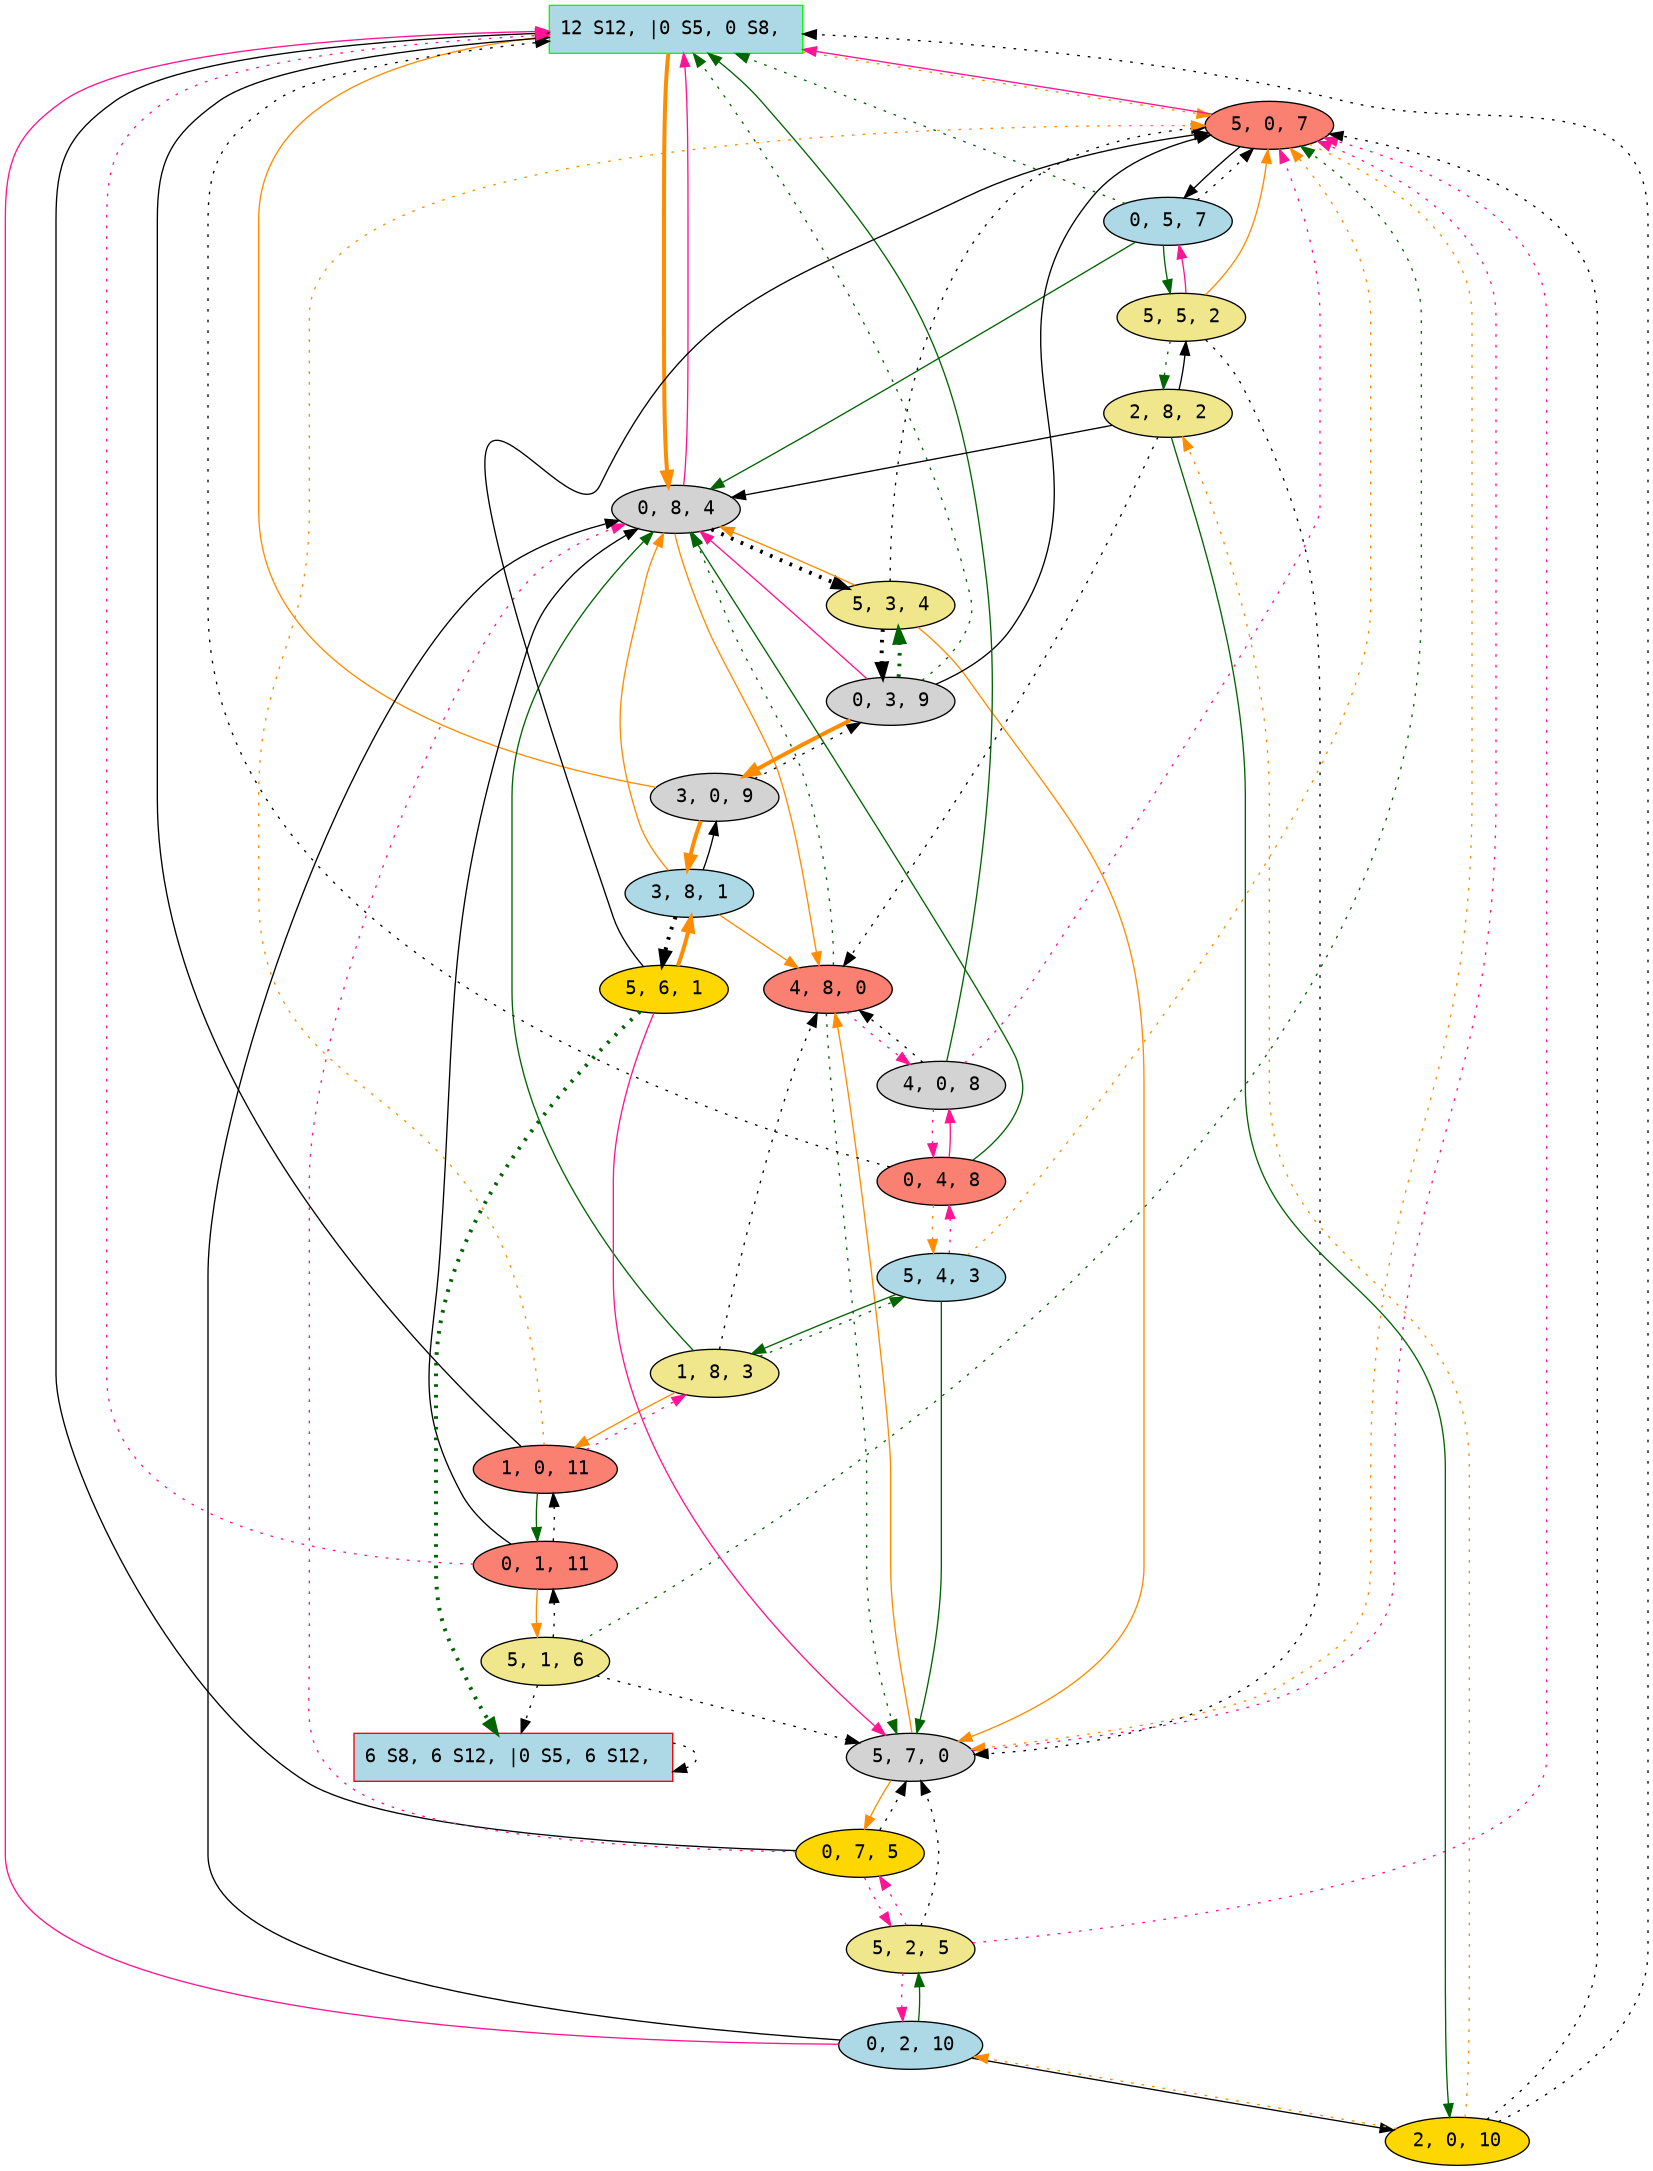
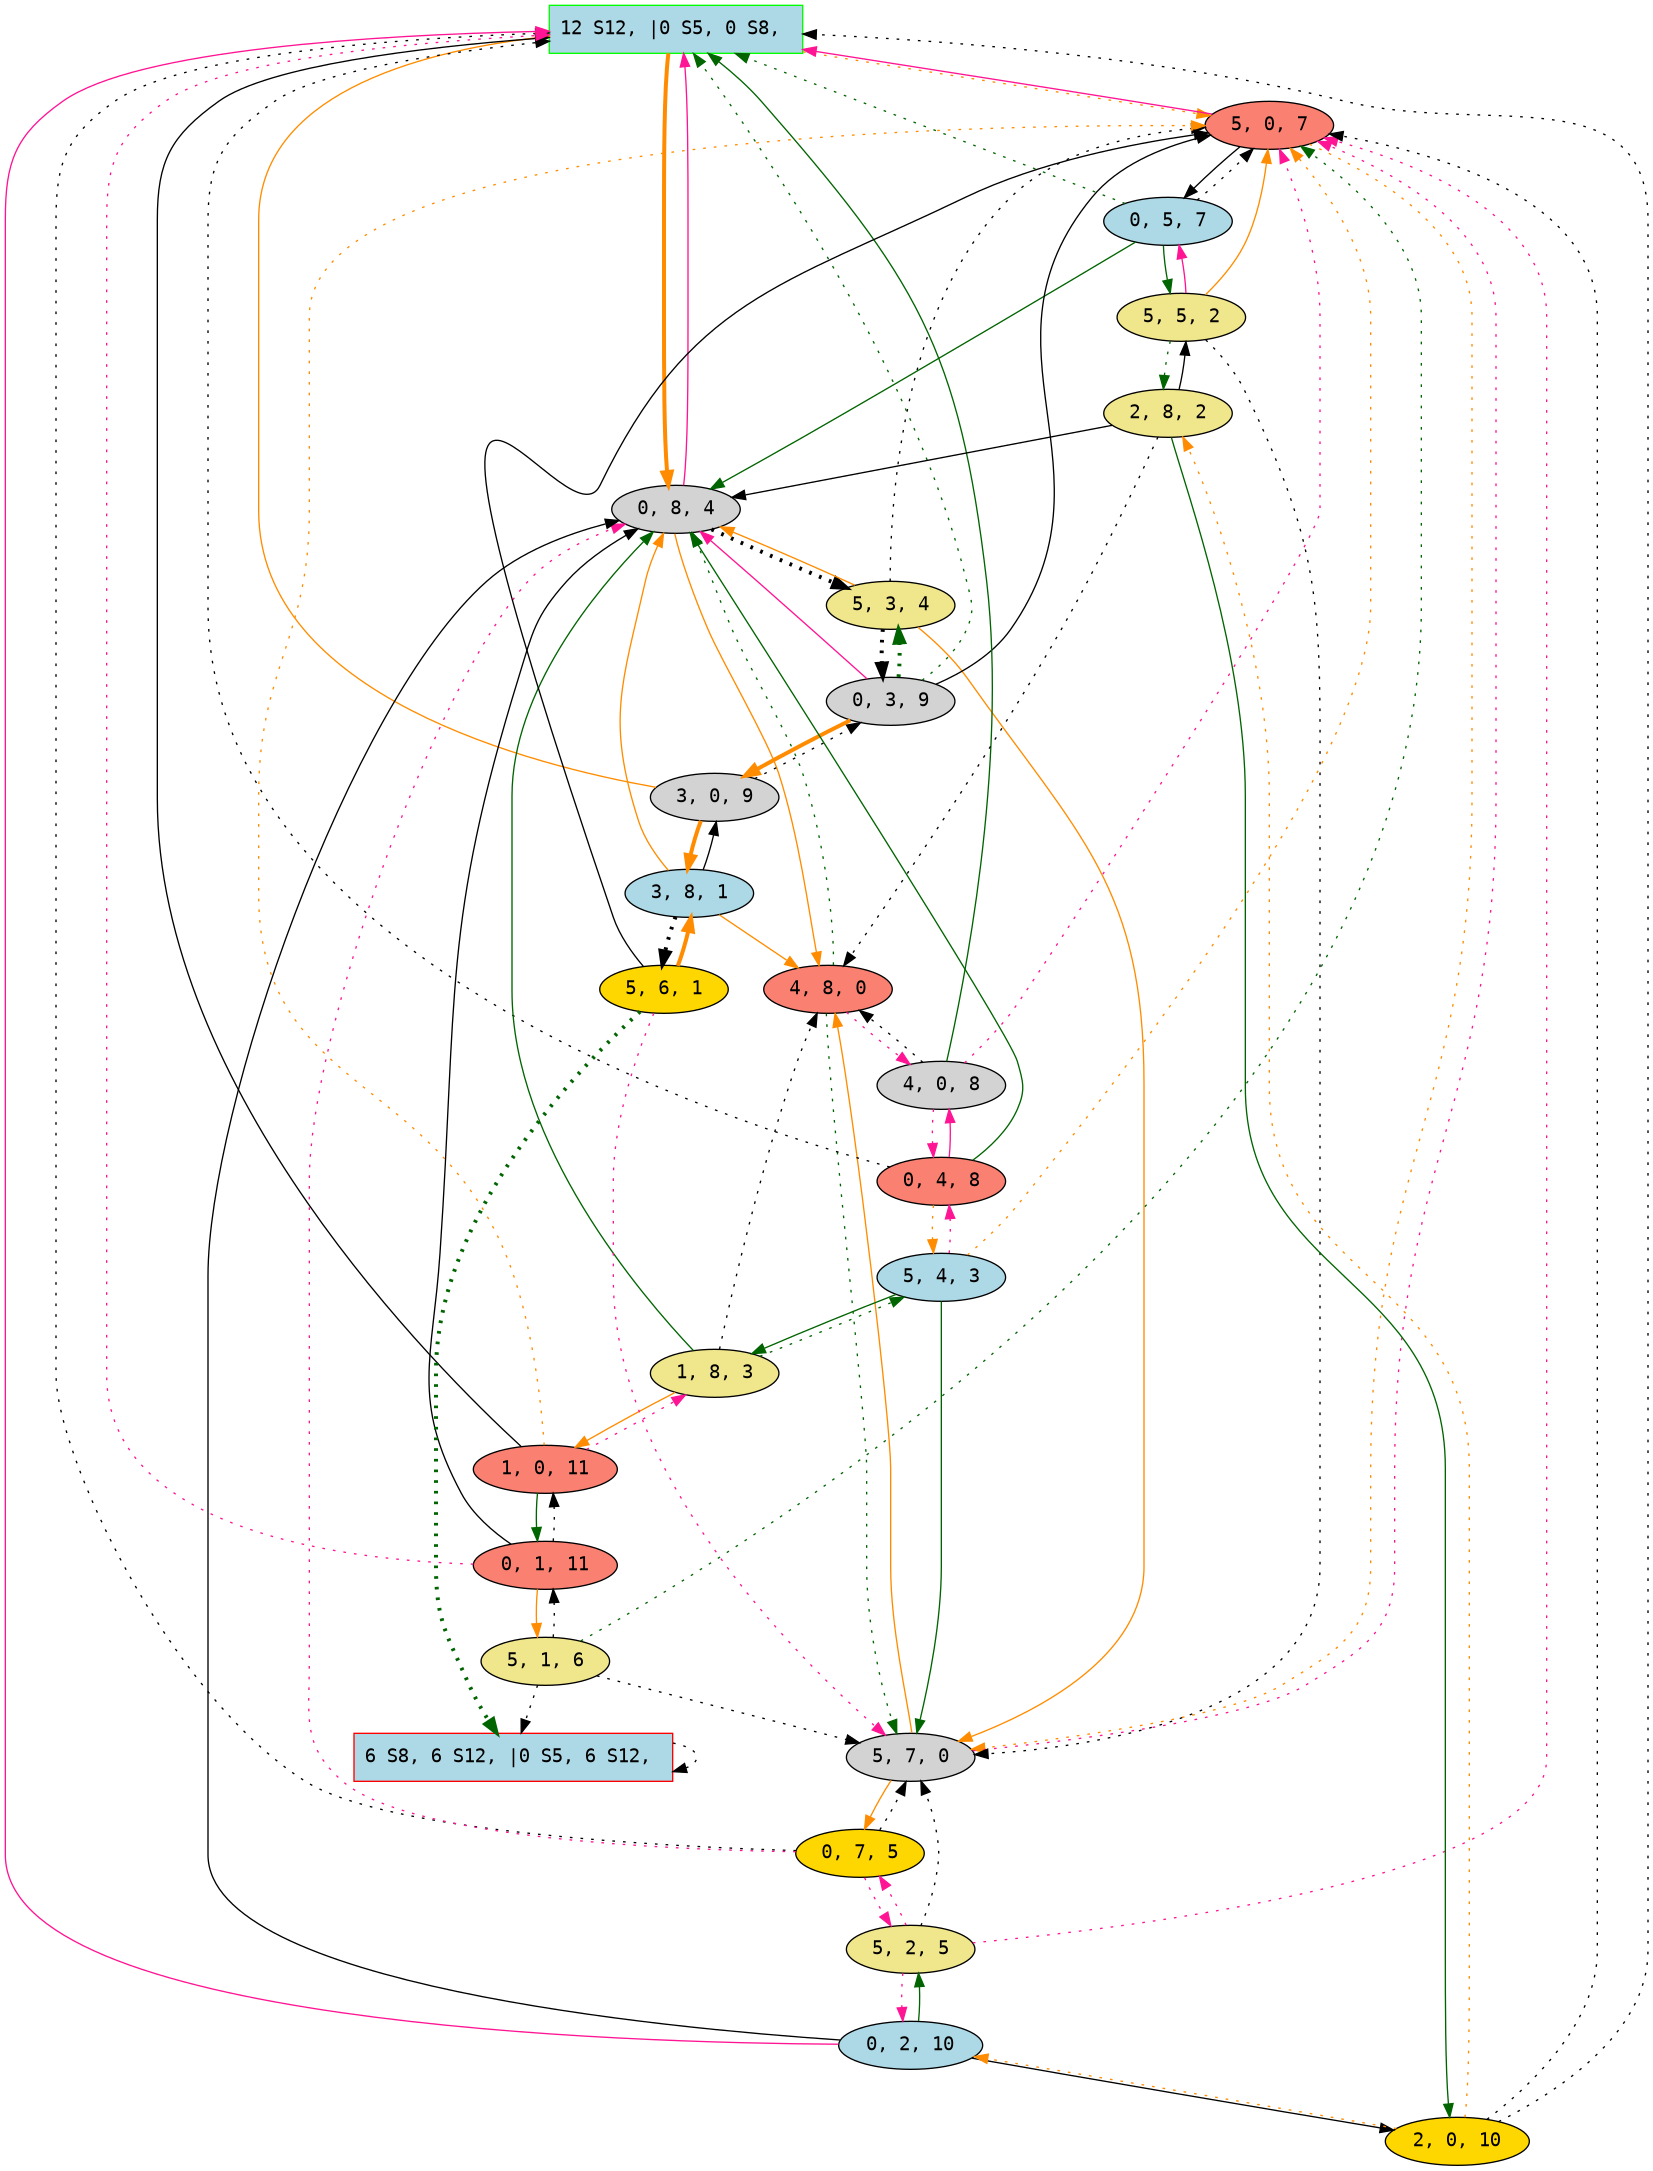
  digraph {
    fontname="DejaVu Sans Mono"
    node [fillcolor=lightblue fontname="DejaVu Sans Mono" style=filled]
    edge [color=black fontname="DejaVu Sans Mono" style=dotted]
    n1 [color=green label="12 S12, |0 S5, 0 S8, " shape=box]
    "5, 0, 7" [fillcolor=salmon]
    "0, 8, 4" [fillcolor=lightgrey]
    "5, 7, 0" [fillcolor=lightgrey]
    "0, 5, 7"
    "5, 3, 4" [fillcolor=khaki]
    "4, 8, 0" [fillcolor=salmon]
    n8 [color=red label="6 S8, 6 S12, |0 S5, 6 S12, " shape=box]
    "0, 7, 5" [fillcolor=gold]
    "5, 5, 2" [fillcolor=khaki]
    "0, 3, 9" [fillcolor=lightgrey]
    "4, 0, 8" [fillcolor=lightgrey]
    "3, 0, 9" [fillcolor=lightgrey]
    "0, 4, 8" [fillcolor=salmon]
    "5, 2, 5" [fillcolor=khaki]
    "5, 4, 3"
    "1, 8, 3" [fillcolor=khaki]
    "2, 8, 2" [fillcolor=khaki]
    "0, 2, 10"
    "2, 0, 10" [fillcolor=gold]
    "1, 0, 11" [fillcolor=salmon]
    "0, 1, 11" [fillcolor=salmon]
    "5, 1, 6" [fillcolor=khaki]
    "3, 8, 1"
    "5, 6, 1" [fillcolor=gold]
    n1 -> "5, 0, 7" [color=darkorange]
    n1 -> "0, 8, 4" [color=darkorange penwidth=3 style=solid]
    "5, 0, 7" -> n1 [color=deeppink style=solid]
    "5, 0, 7" -> "5, 7, 0" [color=darkorange]
    "5, 0, 7" -> "0, 5, 7" [style=solid]
    "0, 8, 4" -> n1 [color=deeppink style=solid]
    "0, 8, 4" -> "5, 3, 4" [penwidth=3]
    "0, 8, 4" -> "4, 8, 0" [color=darkorange style=solid]
    "5, 7, 0" -> "5, 0, 7" [color=deeppink]
    "5, 7, 0" -> "4, 8, 0" [color=darkorange style=solid]
    "5, 7, 0" -> "0, 7, 5" [color=darkorange style=solid]
    "0, 5, 7" -> n1 [color=darkgreen]
    "0, 5, 7" -> "5, 0, 7"
    "0, 5, 7" -> "0, 8, 4" [color=darkgreen style=solid]
    "0, 5, 7" -> "5, 5, 2" [color=darkgreen style=solid]
    "5, 3, 4" -> "5, 0, 7"
    "5, 3, 4" -> "0, 8, 4" [color=darkorange style=solid]
    "5, 3, 4" -> "5, 7, 0" [color=darkorange style=solid]
    "5, 3, 4" -> "0, 3, 9" [penwidth=3]
    "4, 8, 0" -> "0, 8, 4" [color=darkgreen]
    "4, 8, 0" -> "5, 7, 0" [color=darkgreen]
    "4, 8, 0" -> "4, 0, 8" [color=deeppink]
    n8 -> n8
-   "0, 7, 5" -> n1 [style=solid]
+   "0, 7, 5" -> n1
    "0, 7, 5" -> "0, 8, 4" [color=deeppink]
    "0, 7, 5" -> "5, 7, 0"
    "0, 7, 5" -> "5, 2, 5" [color=deeppink]
    "5, 5, 2" -> "5, 0, 7" [color=darkorange style=solid]
    "5, 5, 2" -> "5, 7, 0"
    "5, 5, 2" -> "0, 5, 7" [color=deeppink style=solid]
    "5, 5, 2" -> "2, 8, 2" [color=darkgreen]
    "0, 3, 9" -> n1 [color=darkgreen]
    "0, 3, 9" -> "5, 0, 7" [style=solid]
    "0, 3, 9" -> "0, 8, 4" [color=deeppink style=solid]
    "0, 3, 9" -> "5, 3, 4" [color=darkgreen penwidth=3]
    "0, 3, 9" -> "3, 0, 9" [color=darkorange penwidth=3 style=solid]
    "4, 0, 8" -> n1 [color=darkgreen style=solid]
    "4, 0, 8" -> "5, 0, 7" [color=deeppink]
    "4, 0, 8" -> "4, 8, 0"
    "4, 0, 8" -> "0, 4, 8" [color=deeppink]
    "3, 0, 9" -> n1 [color=darkorange style=solid]
    "3, 0, 9" -> "0, 3, 9"
    "3, 0, 9" -> "3, 8, 1" [color=darkorange penwidth=3 style=solid]
    "0, 4, 8" -> n1
    "0, 4, 8" -> "0, 8, 4" [color=darkgreen style=solid]
    "0, 4, 8" -> "4, 0, 8" [color=deeppink style=solid]
    "0, 4, 8" -> "5, 4, 3" [color=darkorange]
    "5, 2, 5" -> "5, 0, 7" [color=deeppink]
    "5, 2, 5" -> "5, 7, 0"
    "5, 2, 5" -> "0, 7, 5" [color=deeppink]
    "5, 2, 5" -> "0, 2, 10" [color=deeppink]
    "5, 4, 3" -> "5, 0, 7" [color=darkorange]
    "5, 4, 3" -> "5, 7, 0" [color=darkgreen style=solid]
    "5, 4, 3" -> "0, 4, 8" [color=deeppink]
    "5, 4, 3" -> "1, 8, 3" [color=darkgreen style=solid]
    "1, 8, 3" -> "0, 8, 4" [color=darkgreen style=solid]
    "1, 8, 3" -> "4, 8, 0"
    "1, 8, 3" -> "5, 4, 3" [color=darkgreen]
    "1, 8, 3" -> "1, 0, 11" [color=darkorange style=solid]
    "2, 8, 2" -> "0, 8, 4" [style=solid]
    "2, 8, 2" -> "4, 8, 0"
    "2, 8, 2" -> "5, 5, 2" [style=solid]
    "2, 8, 2" -> "2, 0, 10" [color=darkgreen style=solid]
    "0, 2, 10" -> n1 [color=deeppink style=solid]
    "0, 2, 10" -> "0, 8, 4" [style=solid]
    "0, 2, 10" -> "5, 2, 5" [color=darkgreen style=solid]
    "0, 2, 10" -> "2, 0, 10" [style=solid]
    "2, 0, 10" -> n1
    "2, 0, 10" -> "5, 0, 7"
    "2, 0, 10" -> "2, 8, 2" [color=darkorange]
    "2, 0, 10" -> "0, 2, 10" [color=darkorange]
    "1, 0, 11" -> n1 [style=solid]
    "1, 0, 11" -> "5, 0, 7" [color=darkorange]
    "1, 0, 11" -> "1, 8, 3" [color=deeppink]
    "1, 0, 11" -> "0, 1, 11" [color=darkgreen style=solid]
    "0, 1, 11" -> n1 [color=deeppink]
    "0, 1, 11" -> "0, 8, 4" [style=solid]
    "0, 1, 11" -> "1, 0, 11"
    "0, 1, 11" -> "5, 1, 6" [color=darkorange style=solid]
    "5, 1, 6" -> "5, 0, 7" [color=darkgreen]
    "5, 1, 6" -> "5, 7, 0"
    "5, 1, 6" -> n8
    "5, 1, 6" -> "0, 1, 11"
    "3, 8, 1" -> "0, 8, 4" [color=darkorange style=solid]
    "3, 8, 1" -> "4, 8, 0" [color=darkorange style=solid]
    "3, 8, 1" -> "3, 0, 9" [style=solid]
    "3, 8, 1" -> "5, 6, 1" [penwidth=3]
    "5, 6, 1" -> "5, 0, 7" [style=solid]
-   "5, 6, 1" -> "5, 7, 0" [color=deeppink style=solid]
+   "5, 6, 1" -> "5, 7, 0" [color=deeppink]
    "5, 6, 1" -> n8 [color=darkgreen penwidth=3]
    "5, 6, 1" -> "3, 8, 1" [color=darkorange penwidth=3 style=solid]
  }
